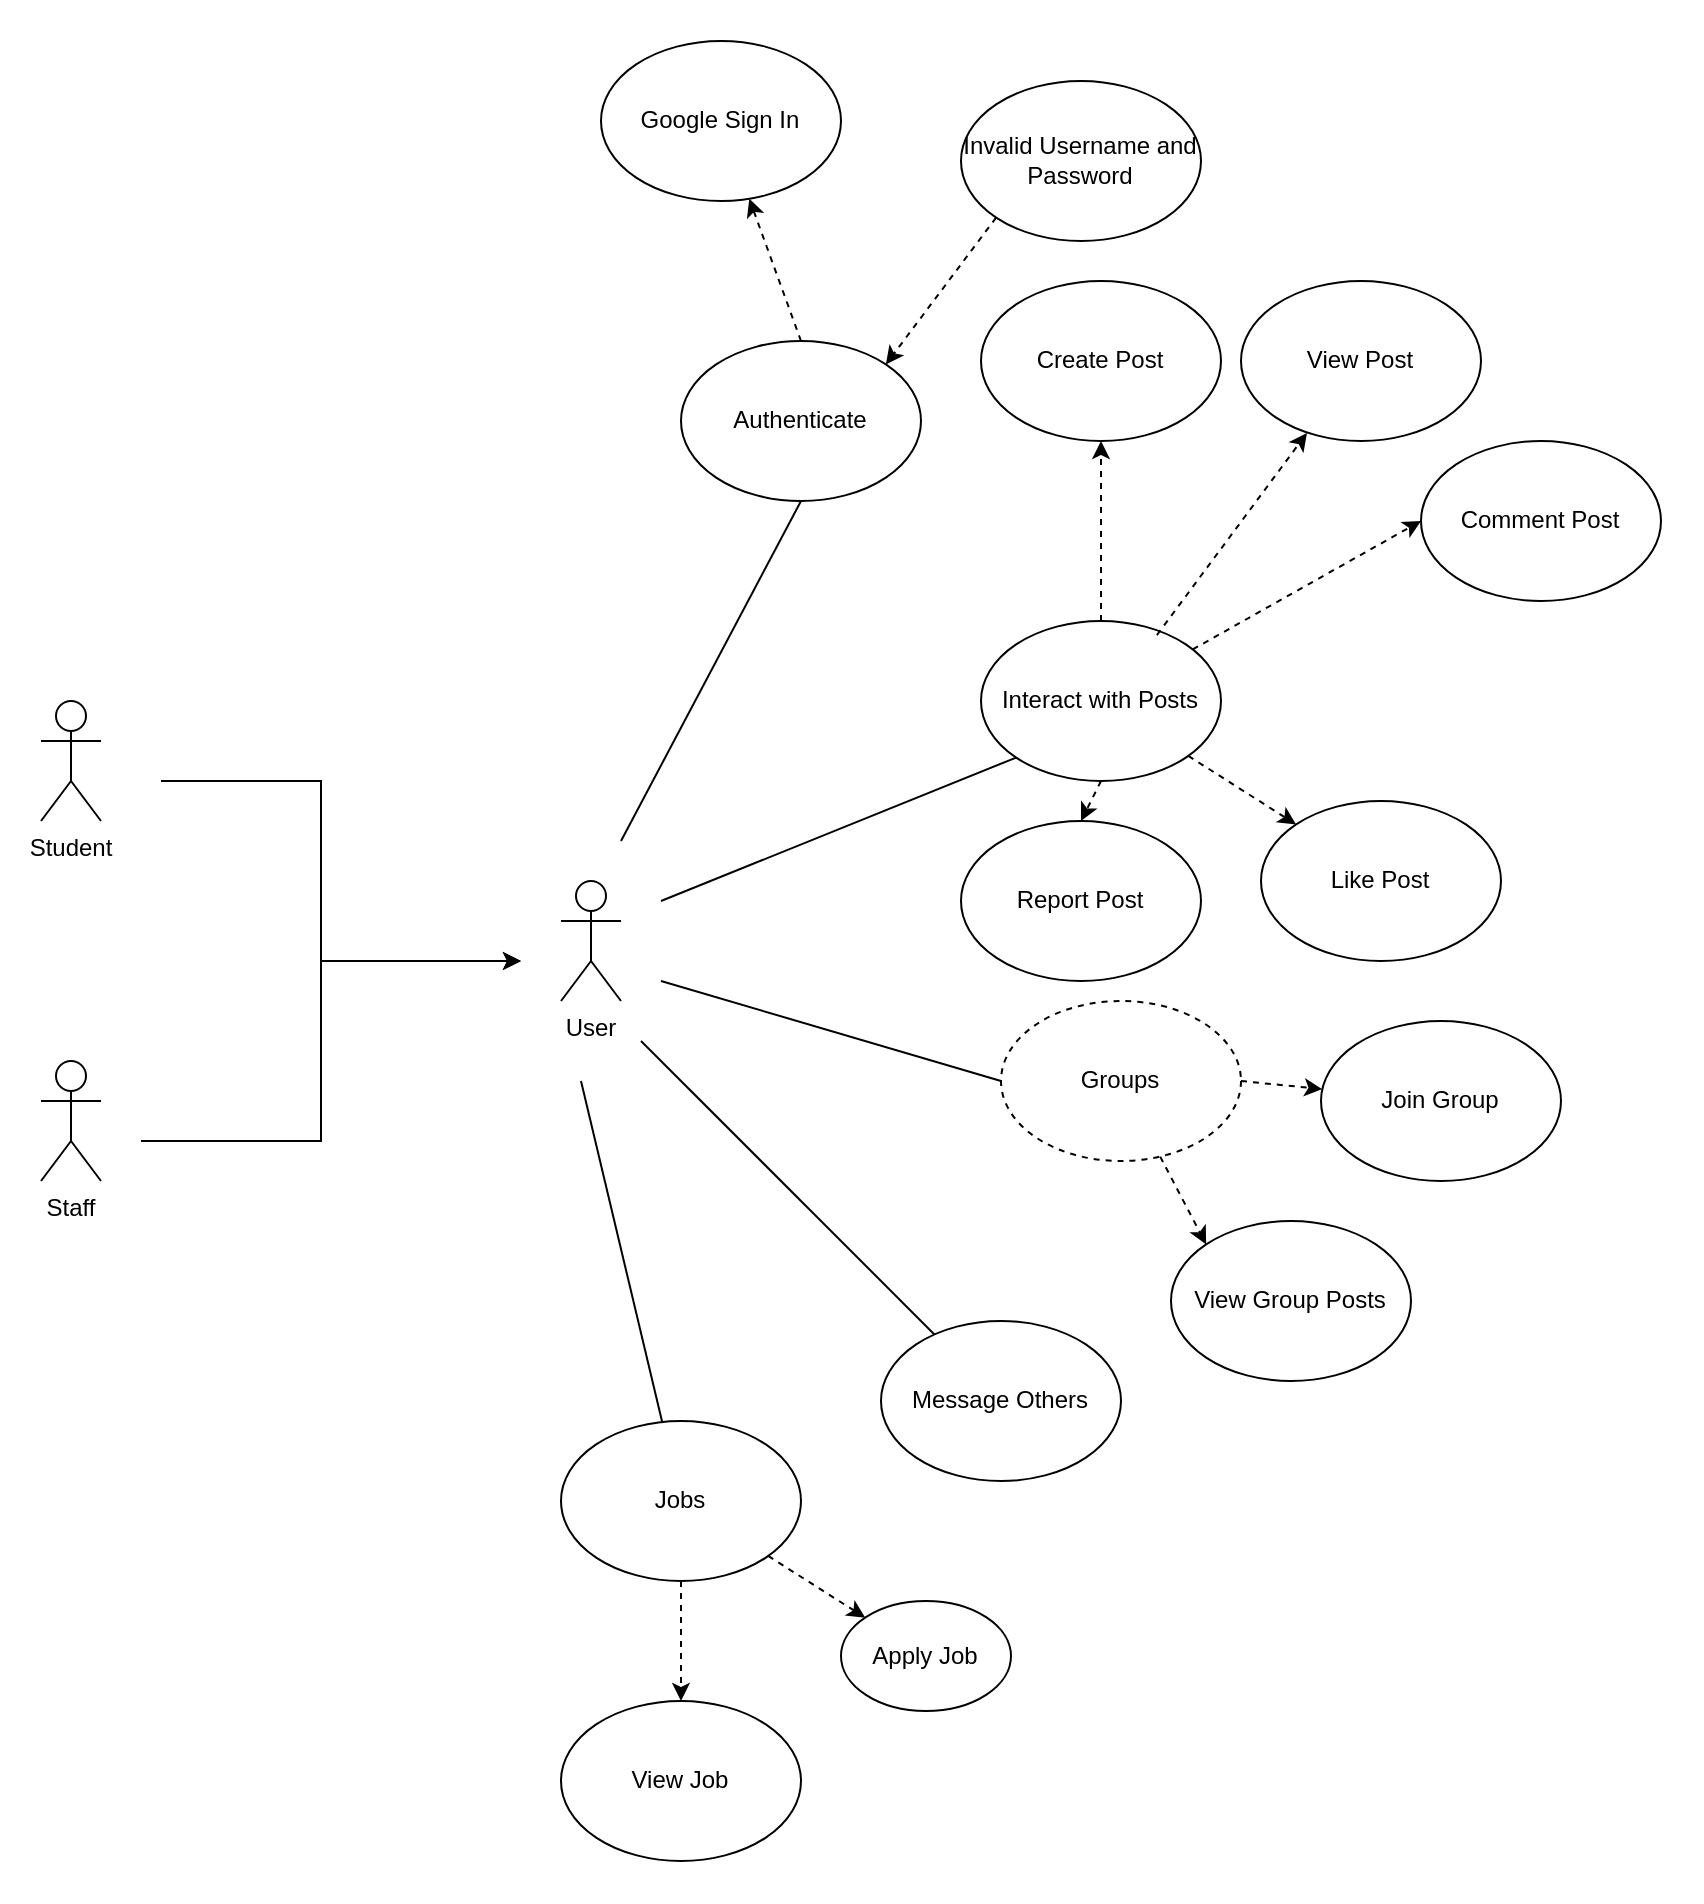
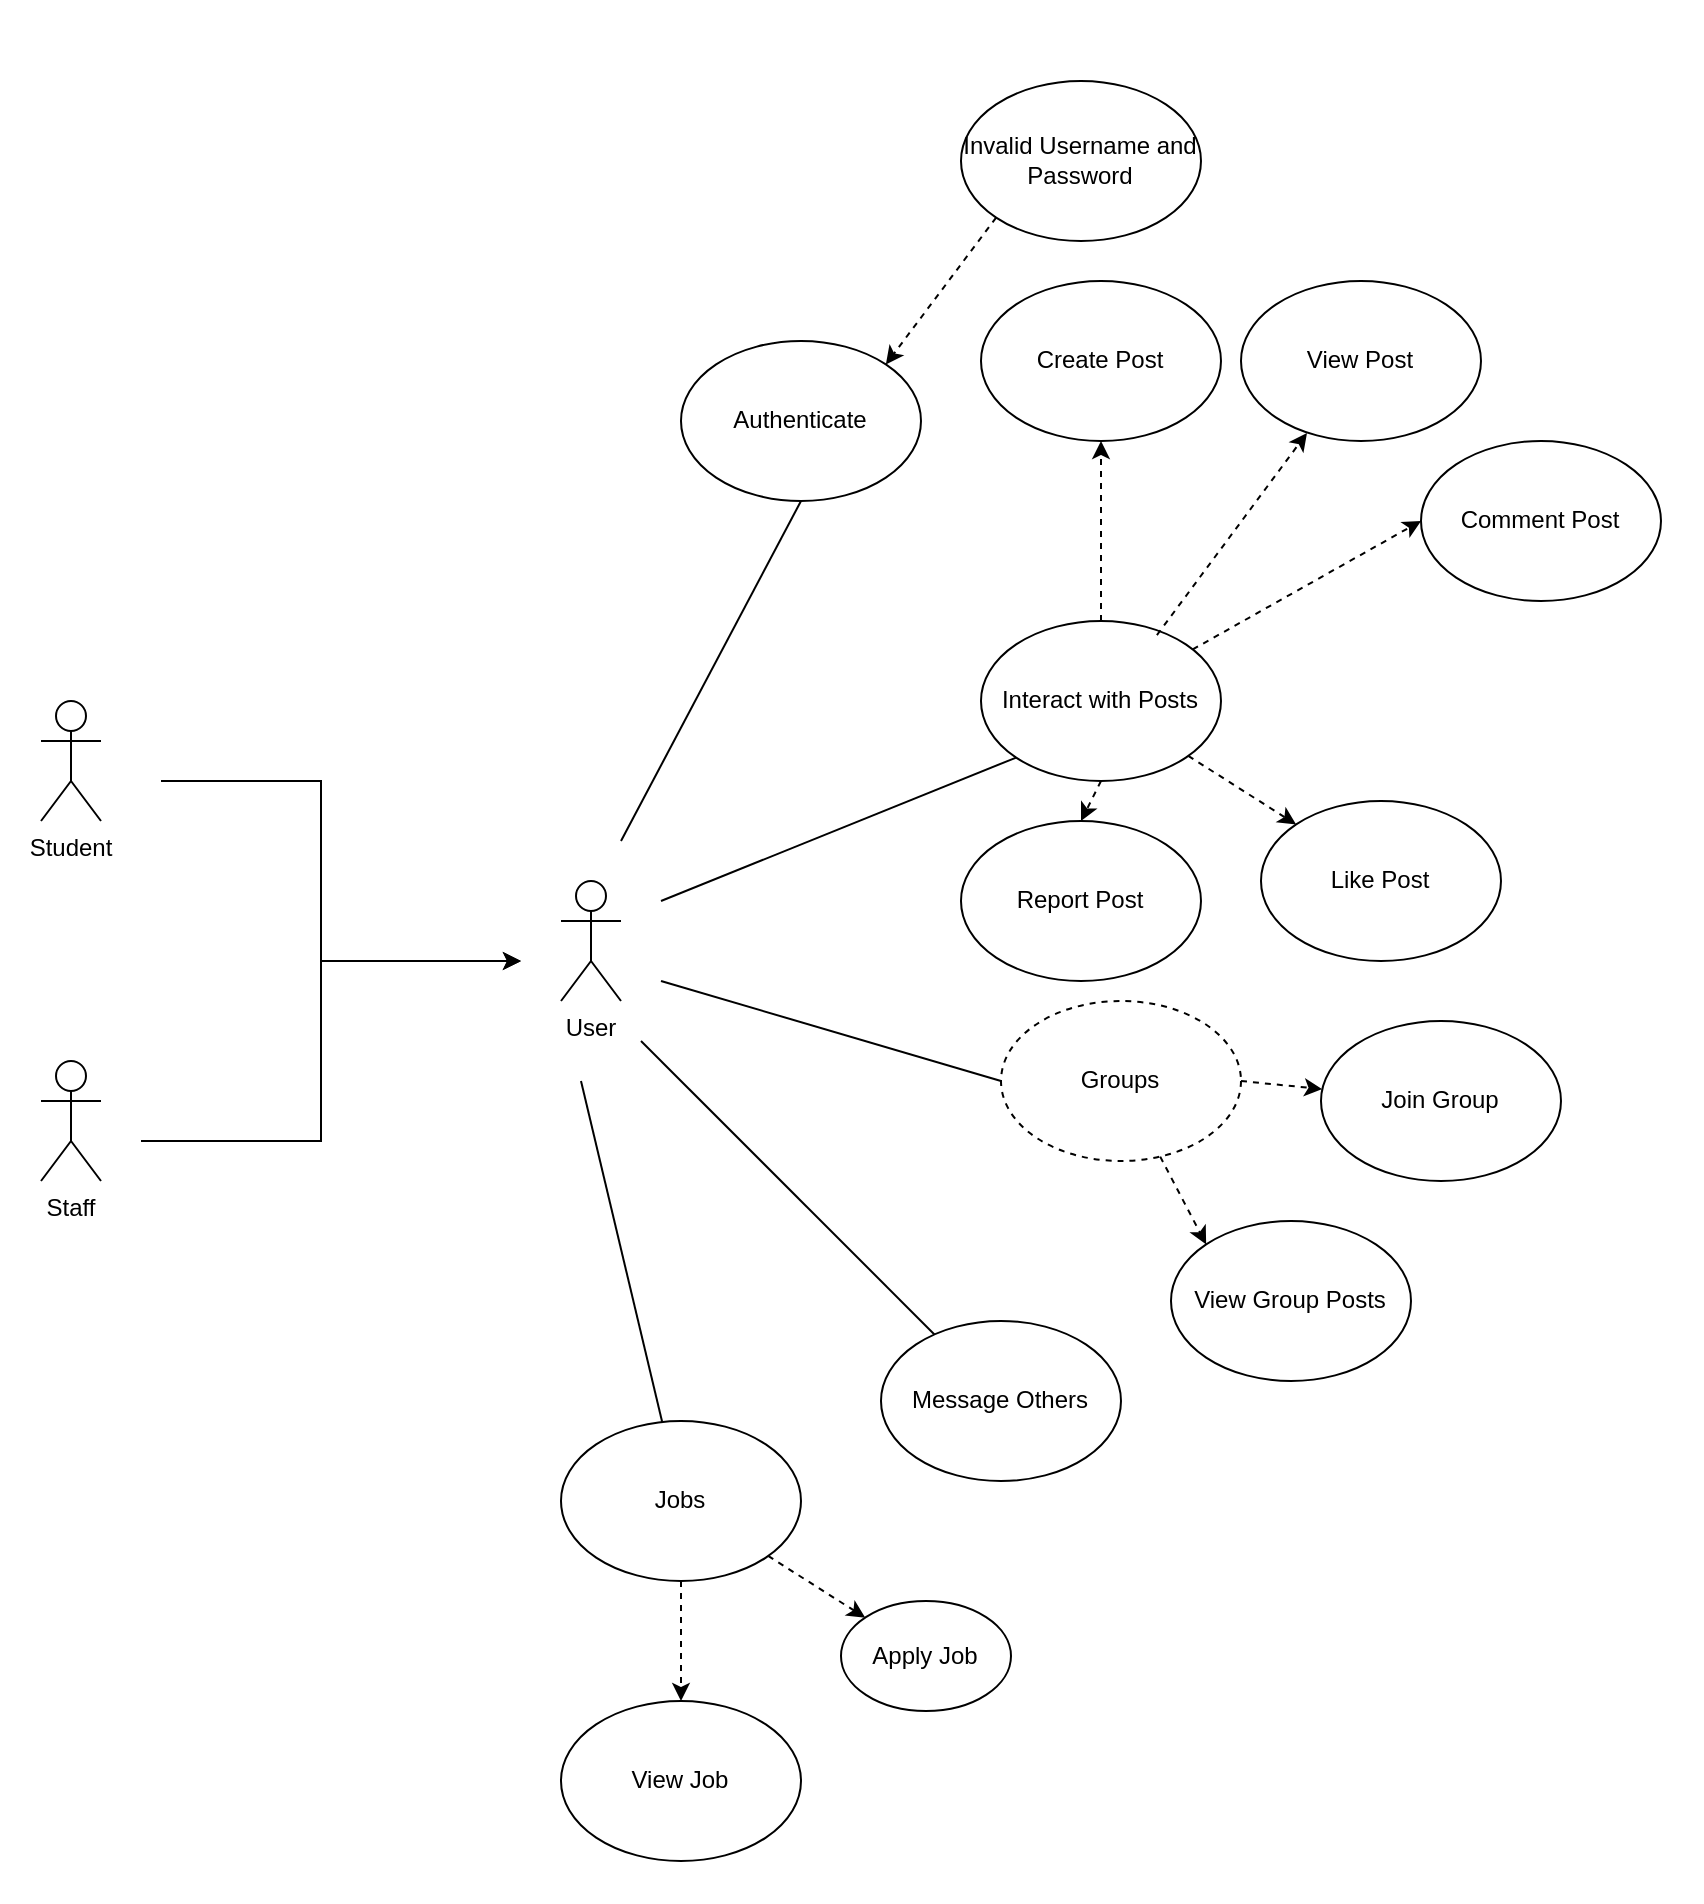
  <mxCell id="0" />
  <mxCell id="1" parent="0" />
  <mxCell id="2" value="User" style="shape=umlActor;verticalLabelPosition=bottom;verticalAlign=top;html=1;outlineConnect=0;" vertex="1" parent="1"><mxGeometry y="440" width="30" height="60" as="geometry" x="280" /></mxCell>
  <mxCell id="3" value="Authenticate" style="ellipse;whiteSpace=wrap;html=1;" vertex="1" parent="1"><mxGeometry x="340" y="170" width="120" height="80" as="geometry" /></mxCell>
  <mxCell id="4" value="Interact with Posts" style="ellipse;whiteSpace=wrap;html=1;" vertex="1" parent="1"><mxGeometry x="490" y="310" width="120" height="80" as="geometry" /></mxCell>
  <mxCell id="5" value="Groups" style="ellipse;whiteSpace=wrap;html=1;dashed=1;" vertex="1" parent="1"><mxGeometry x="500" y="500" width="120" height="80" as="geometry" /></mxCell>
  <mxCell id="6" value="Message Others" style="ellipse;whiteSpace=wrap;html=1;" vertex="1" parent="1"><mxGeometry x="440" y="660" width="120" height="80" as="geometry" /></mxCell>
  <mxCell id="7" value="Jobs" style="ellipse;whiteSpace=wrap;html=1;" vertex="1" parent="1"><mxGeometry y="710" width="120" height="80" as="geometry" x="280" /></mxCell>
  <mxCell id="8" value="" style="endArrow=none;html=1;rounded=0;entryX=0;entryY=1;entryDx=0;entryDy=0;" edge="1" parent="1" target="4"><mxGeometry width="50" height="50" relative="1" as="geometry"><mxPoint x="330" y="450" as="sourcePoint" /><mxPoint x="500" y="370" as="targetPoint" /></mxGeometry></mxCell>
  <mxCell id="9" value="" style="endArrow=none;html=1;rounded=0;entryX=0.5;entryY=1;entryDx=0;entryDy=0;" edge="1" parent="1" target="3"><mxGeometry width="50" height="50" relative="1" as="geometry"><mxPoint x="310" y="420" as="sourcePoint" /><mxPoint x="560" y="500" as="targetPoint" /></mxGeometry></mxCell>
  <mxCell id="10" value="" style="endArrow=none;html=1;rounded=0;entryX=0;entryY=0.5;entryDx=0;entryDy=0;" edge="1" parent="1" target="5"><mxGeometry width="50" height="50" relative="1" as="geometry"><mxPoint x="330" y="490" as="sourcePoint" /><mxPoint x="560" y="500" as="targetPoint" /></mxGeometry></mxCell>
  <mxCell id="11" value="" style="endArrow=none;html=1;rounded=0;" edge="1" parent="1" target="6"><mxGeometry width="50" height="50" relative="1" as="geometry"><mxPoint x="320" y="520" as="sourcePoint" /><mxPoint x="560" y="500" as="targetPoint" /></mxGeometry></mxCell>
  <mxCell id="12" value="" style="endArrow=none;html=1;rounded=0;" edge="1" parent="1" target="7"><mxGeometry width="50" height="50" relative="1" as="geometry"><mxPoint x="290" y="540" as="sourcePoint" /><mxPoint x="560" y="500" as="targetPoint" /></mxGeometry></mxCell>
- <mxCell id="13" value="Google Sign In" style="ellipse;whiteSpace=wrap;html=1;" vertex="1" parent="1"><mxGeometry x="300" y="20" width="120" height="80" as="geometry" /></mxCell>
  <mxCell id="14" value="Invalid Username and Password" style="ellipse;whiteSpace=wrap;html=1;" vertex="1" parent="1"><mxGeometry x="480" y="40" width="120" height="80" as="geometry" /></mxCell>
- <mxCell id="15" value="" style="endArrow=classic;html=1;rounded=0;exitX=0.5;exitY=0;exitDx=0;exitDy=0;dashed=1;" edge="1" parent="1" source="3" target="13"><mxGeometry width="50" height="50" relative="1" as="geometry"><mxPoint x="510" y="300" as="sourcePoint" /><mxPoint x="520" y="100" as="targetPoint" /></mxGeometry></mxCell>
  <mxCell id="16" value="" style="endArrow=classic;html=1;rounded=0;entryX=1;entryY=0;entryDx=0;entryDy=0;exitX=0;exitY=1;exitDx=0;exitDy=0;dashed=1;" edge="1" parent="1" source="14" target="3"><mxGeometry width="50" height="50" relative="1" as="geometry"><mxPoint x="510" y="300" as="sourcePoint" /><mxPoint x="560" y="250" as="targetPoint" /></mxGeometry></mxCell>
  <mxCell id="17" value="Create Post" style="ellipse;whiteSpace=wrap;html=1;" vertex="1" parent="1"><mxGeometry x="490" y="140" width="120" height="80" as="geometry" /></mxCell>
  <mxCell id="18" value="View Post" style="ellipse;whiteSpace=wrap;html=1;" vertex="1" parent="1"><mxGeometry x="620" y="140" width="120" height="80" as="geometry" /></mxCell>
  <mxCell id="19" value="Comment Post" style="ellipse;whiteSpace=wrap;html=1;" vertex="1" parent="1"><mxGeometry x="710" y="220" width="120" height="80" as="geometry" /></mxCell>
  <mxCell id="20" value="Like Post" style="ellipse;whiteSpace=wrap;html=1;" vertex="1" parent="1"><mxGeometry x="630" y="400" width="120" height="80" as="geometry" /></mxCell>
  <mxCell id="21" value="Join Group" style="ellipse;whiteSpace=wrap;html=1;" vertex="1" parent="1"><mxGeometry x="660" y="510" width="120" height="80" as="geometry" /></mxCell>
  <mxCell id="22" value="View Group Posts" style="ellipse;whiteSpace=wrap;html=1;" vertex="1" parent="1"><mxGeometry x="585" y="610" width="120" height="80" as="geometry" /></mxCell>
  <mxCell id="23" value="" style="endArrow=classic;html=1;rounded=0;entryX=0;entryY=0;entryDx=0;entryDy=0;dashed=1;" edge="1" parent="1" source="5" target="22"><mxGeometry width="50" height="50" relative="1" as="geometry"><mxPoint x="600" y="590" as="sourcePoint" /><mxPoint x="610" y="470" as="targetPoint" /></mxGeometry></mxCell>
  <mxCell id="24" value="" style="endArrow=classic;html=1;rounded=0;exitX=1;exitY=0.5;exitDx=0;exitDy=0;dashed=1;" edge="1" parent="1" source="5" target="21"><mxGeometry width="50" height="50" relative="1" as="geometry"><mxPoint x="560" y="580" as="sourcePoint" /><mxPoint x="610" y="530" as="targetPoint" /></mxGeometry></mxCell>
  <mxCell id="25" value="Apply Job" style="ellipse;whiteSpace=wrap;html=1;" vertex="1" parent="1"><mxGeometry x="420" y="800" width="85" height="55" as="geometry" /></mxCell>
  <mxCell id="26" value="View Job" style="ellipse;whiteSpace=wrap;html=1;" vertex="1" parent="1"><mxGeometry y="850" width="120" height="80" as="geometry" x="280" /></mxCell>
  <mxCell id="27" value="" style="endArrow=classic;html=1;rounded=0;exitX=0.5;exitY=0;exitDx=0;exitDy=0;entryX=0.5;entryY=1;entryDx=0;entryDy=0;dashed=1;" edge="1" parent="1" source="4" target="17"><mxGeometry width="50" height="50" relative="1" as="geometry"><mxPoint x="620" y="360" as="sourcePoint" /><mxPoint x="670" y="310" as="targetPoint" /></mxGeometry></mxCell>
  <mxCell id="28" value="" style="endArrow=classic;html=1;rounded=0;exitX=0.733;exitY=0.088;exitDx=0;exitDy=0;exitPerimeter=0;entryX=0.275;entryY=0.95;entryDx=0;entryDy=0;entryPerimeter=0;dashed=1;" edge="1" parent="1" source="4" target="18"><mxGeometry width="50" height="50" relative="1" as="geometry"><mxPoint x="620" y="360" as="sourcePoint" /><mxPoint x="670" y="310" as="targetPoint" /></mxGeometry></mxCell>
  <mxCell id="29" value="" style="endArrow=classic;html=1;rounded=0;entryX=0;entryY=0.5;entryDx=0;entryDy=0;dashed=1;" edge="1" parent="1" source="4" target="19"><mxGeometry width="50" height="50" relative="1" as="geometry"><mxPoint x="620" y="360" as="sourcePoint" /><mxPoint x="670" y="310" as="targetPoint" /></mxGeometry></mxCell>
  <mxCell id="30" value="" style="endArrow=classic;html=1;rounded=0;entryX=0;entryY=0;entryDx=0;entryDy=0;dashed=1;" edge="1" parent="1" source="4" target="20"><mxGeometry width="50" height="50" relative="1" as="geometry"><mxPoint x="620" y="400" as="sourcePoint" /><mxPoint x="670" y="350" as="targetPoint" /></mxGeometry></mxCell>
  <mxCell id="31" value="" style="endArrow=classic;html=1;rounded=0;dashed=1;" edge="1" parent="1" source="7" target="25"><mxGeometry width="50" height="50" relative="1" as="geometry"><mxPoint x="420" y="790" as="sourcePoint" /><mxPoint x="480" y="570" as="targetPoint" /></mxGeometry></mxCell>
  <mxCell id="32" value="" style="endArrow=classic;html=1;rounded=0;exitX=0.5;exitY=1;exitDx=0;exitDy=0;dashed=1;" edge="1" parent="1" source="7" target="26"><mxGeometry width="50" height="50" relative="1" as="geometry"><mxPoint x="430" y="620" as="sourcePoint" /><mxPoint x="480" y="570" as="targetPoint" /></mxGeometry></mxCell>
  <mxCell id="33" value="Student" style="shape=umlActor;verticalLabelPosition=bottom;verticalAlign=top;html=1;outlineConnect=0;" vertex="1" parent="1"><mxGeometry x="20" y="350" width="30" height="60" as="geometry" /></mxCell>
  <mxCell id="34" value="Staff" style="shape=umlActor;verticalLabelPosition=bottom;verticalAlign=top;html=1;outlineConnect=0;" vertex="1" parent="1"><mxGeometry x="20" y="530" width="30" height="60" as="geometry" /></mxCell>
  <mxCell id="35" value="" style="endArrow=classic;html=1;rounded=0;edgeStyle=orthogonalEdgeStyle;" edge="1" parent="1"><mxGeometry width="50" height="50" relative="1" as="geometry"><mxPoint x="70" y="570" as="sourcePoint" /><mxPoint x="260" y="480" as="targetPoint" /><Array as="points"><mxPoint x="70" y="570" /><mxPoint x="160" y="570" /><mxPoint x="160" y="480" /></Array></mxGeometry></mxCell>
  <mxCell id="36" value="" style="endArrow=classic;html=1;rounded=0;edgeStyle=orthogonalEdgeStyle;" edge="1" parent="1"><mxGeometry width="50" height="50" relative="1" as="geometry"><mxPoint x="80" y="390" as="sourcePoint" /><mxPoint x="260" y="480" as="targetPoint" /><Array as="points"><mxPoint x="80" y="390" /><mxPoint x="160" y="390" /><mxPoint x="160" y="480" /></Array></mxGeometry></mxCell>
  <mxCell id="37" value="Report Post" style="ellipse;whiteSpace=wrap;html=1;" vertex="1" parent="1"><mxGeometry x="480" y="410" width="120" height="80" as="geometry" /></mxCell>
  <mxCell id="38" value="" style="endArrow=classic;html=1;rounded=0;exitX=0.5;exitY=1;exitDx=0;exitDy=0;entryX=0.5;entryY=0;entryDx=0;entryDy=0;dashed=1;" edge="1" parent="1" source="4" target="37"><mxGeometry width="50" height="50" relative="1" as="geometry"><mxPoint x="600" y="460" as="sourcePoint" /><mxPoint x="650" y="410" as="targetPoint" /></mxGeometry></mxCell>
